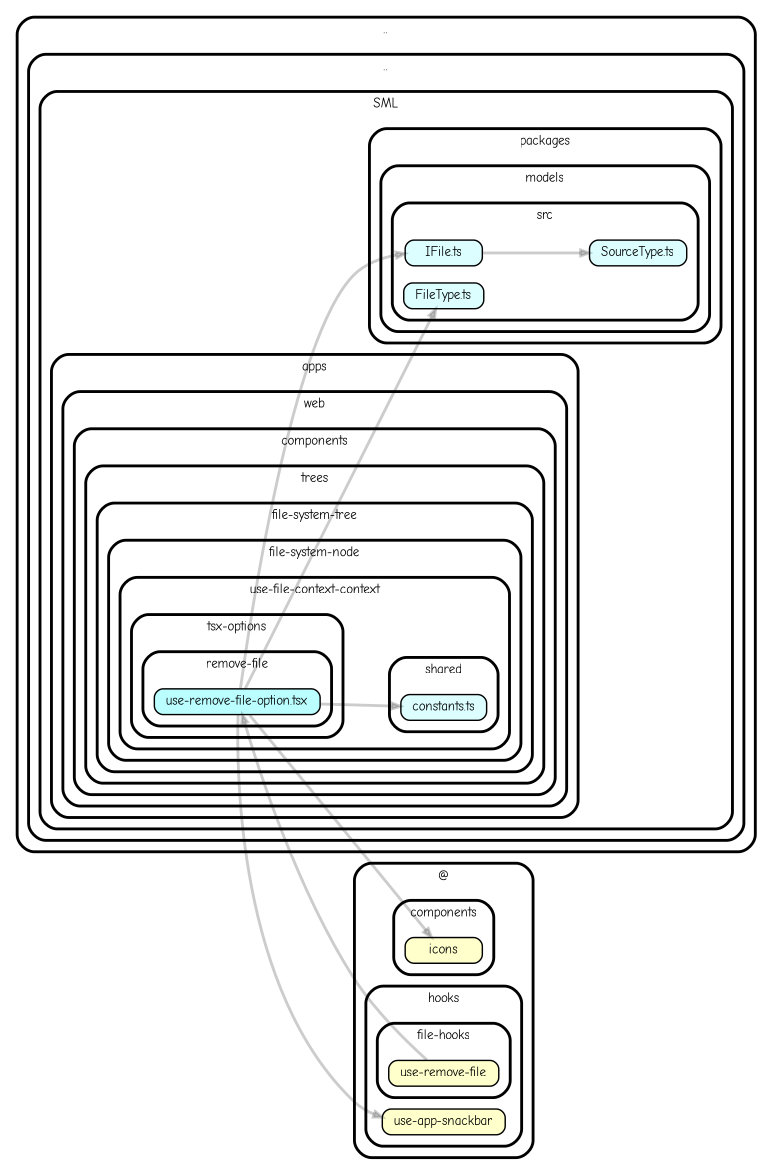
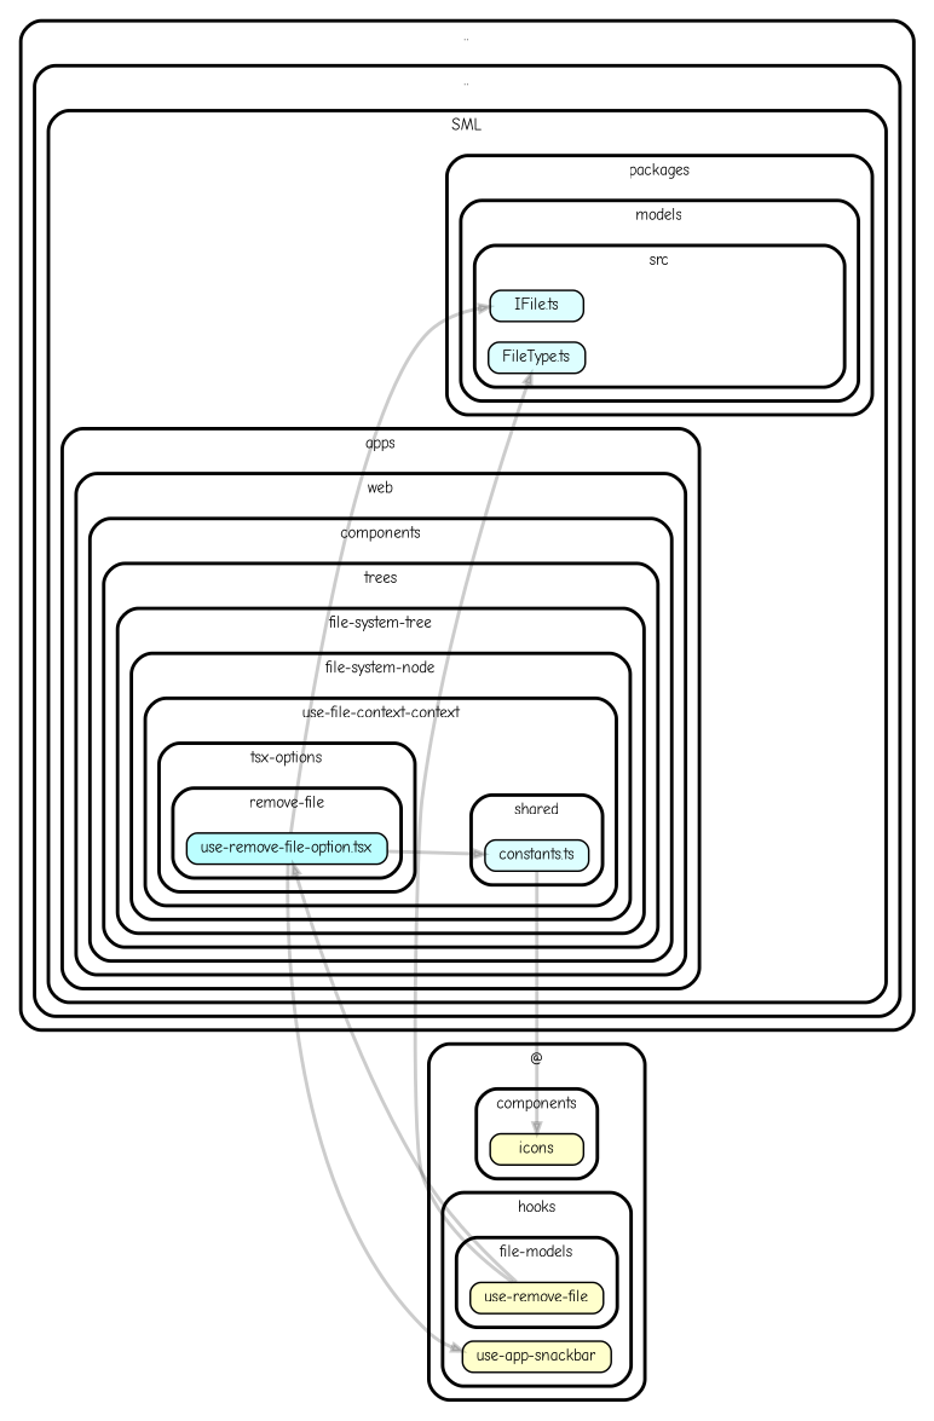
  strict digraph {
    compound=true
    fillcolor="#ffffff"
    fontname="Comic Neue"
    fontsize=9
    nodesep=0.16
    rankdir=LR
    ranksep=0.18
    splines=true
    style="rounded,bold,filled"
    node [color=black fillcolor="#ddfeff" fontcolor=black fontname="Comic Neue" fontsize=9 shape=box style="rounded, filled"]
    edge [arrowhead=normal arrowsize=0.6 color="#00000033" fontname="Comic Neue" fontsize=9 penwidth=2.0]
    n1 [height=0.2 label=<constants.ts>]
    n2 [fillcolor="#bbfeff" height=0.2 label=<use-remove-file-option.tsx>]
    n3 [height=0.2 label=<IFile.ts>]
    n4 [height=0.2 label=<FileType.ts>]
-   n5 [height=0.2 label=<SourceType.ts>]
    n6 [fillcolor="#ffffcc" height=0.2 label=<icons>]
    n7 [fillcolor="#ffffcc" height=0.2 label=<use-remove-file>]
    n8 [fillcolor="#ffffcc" height=0.2 label=<use-app-snackbar>]
    subgraph cluster_1 {
      label=".."
      subgraph cluster_2 {
        label=".."
        subgraph cluster_3 {
          label=SML
          subgraph cluster_4 {
            label=apps
            subgraph cluster_5 {
              label=web
              subgraph cluster_6 {
                label=components
                subgraph cluster_7 {
                  label=trees
                  subgraph cluster_8 {
                    label="file-system-tree"
                    subgraph cluster_9 {
                      label="file-system-node"
                      subgraph cluster_10 {
                        label="use-file-context-context"
                        subgraph cluster_11 {
                          label=shared
                          n1
                        }
                        subgraph cluster_12 {
                          label="tsx-options"
                          subgraph cluster_13 {
                            label="remove-file"
                            n2
                          }
                        }
                      }
                    }
                  }
                }
              }
            }
          }
          subgraph cluster_14 {
            label=packages
            subgraph cluster_15 {
              label=models
              subgraph cluster_16 {
                label=src
                n3
                n4
-               n5
              }
            }
          }
        }
      }
    }
    subgraph cluster_17 {
      label="@"
      subgraph cluster_18 {
        label=components
        n6
      }
      subgraph cluster_19 {
        label=hooks
        n8
        subgraph cluster_20 {
-         label="file-hooks"
+         label="file-models"
          n7
        }
      }
    }
    n2 -> n1
    n2 -> n3
-   n2 -> n4
-   n2 -> n6
+   n7 -> n4
+   n1 -> n6
    n2 -> n8
-   n3 -> n5
    n7 -> n2
  }
